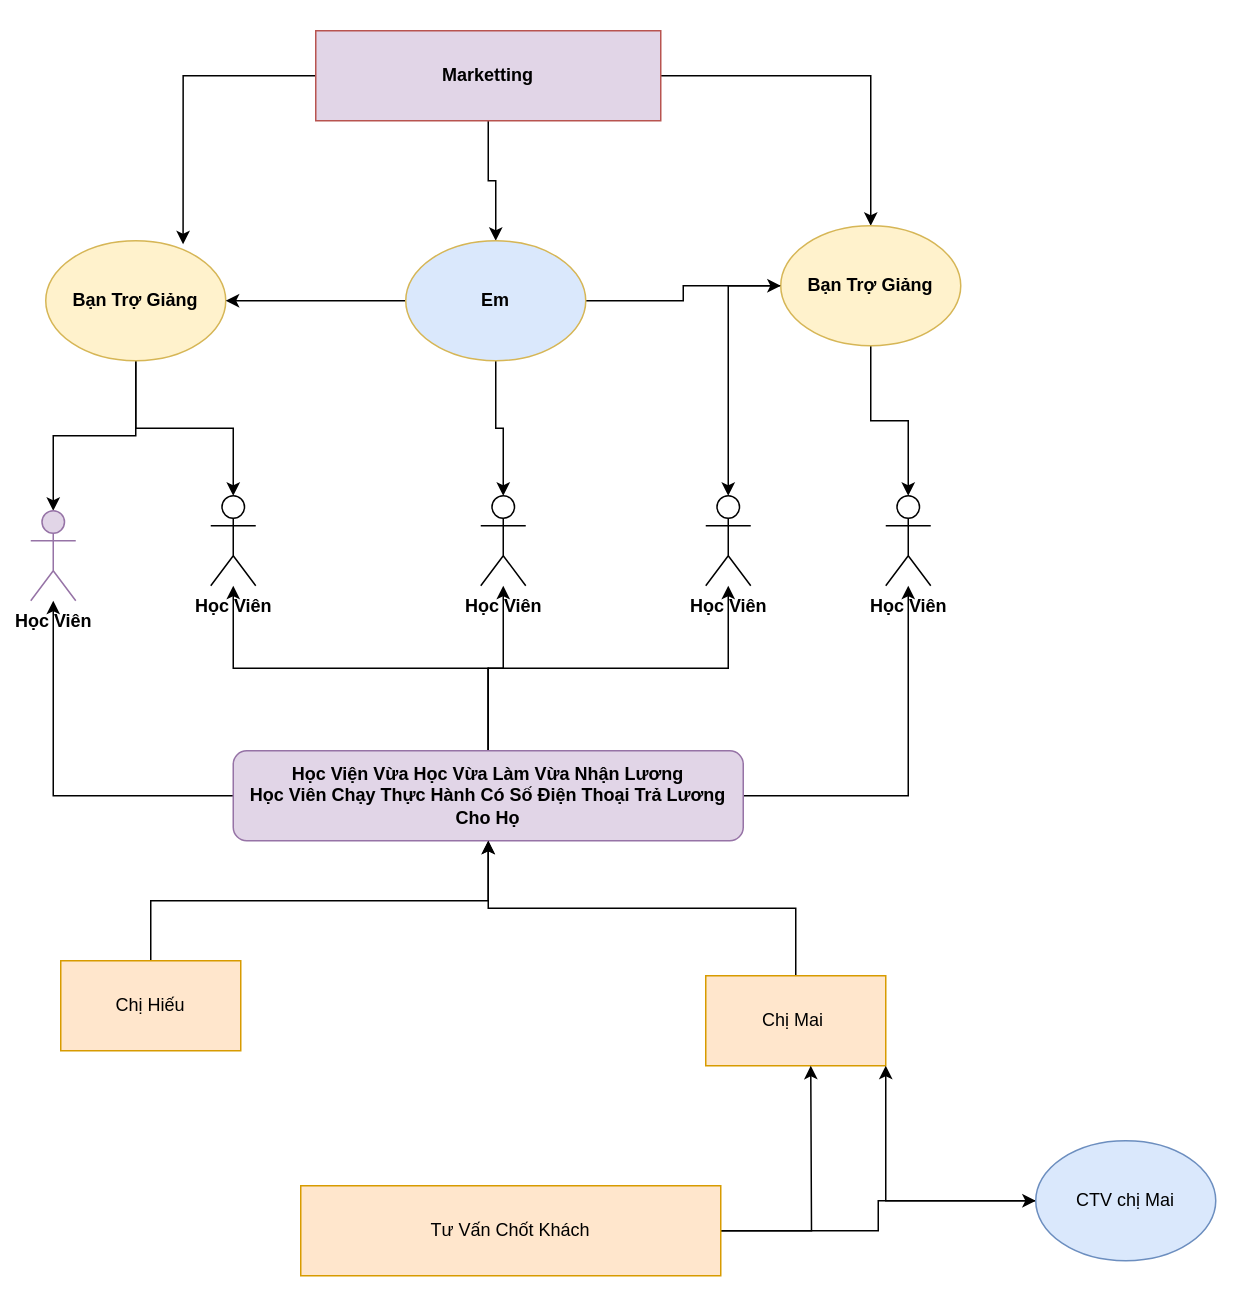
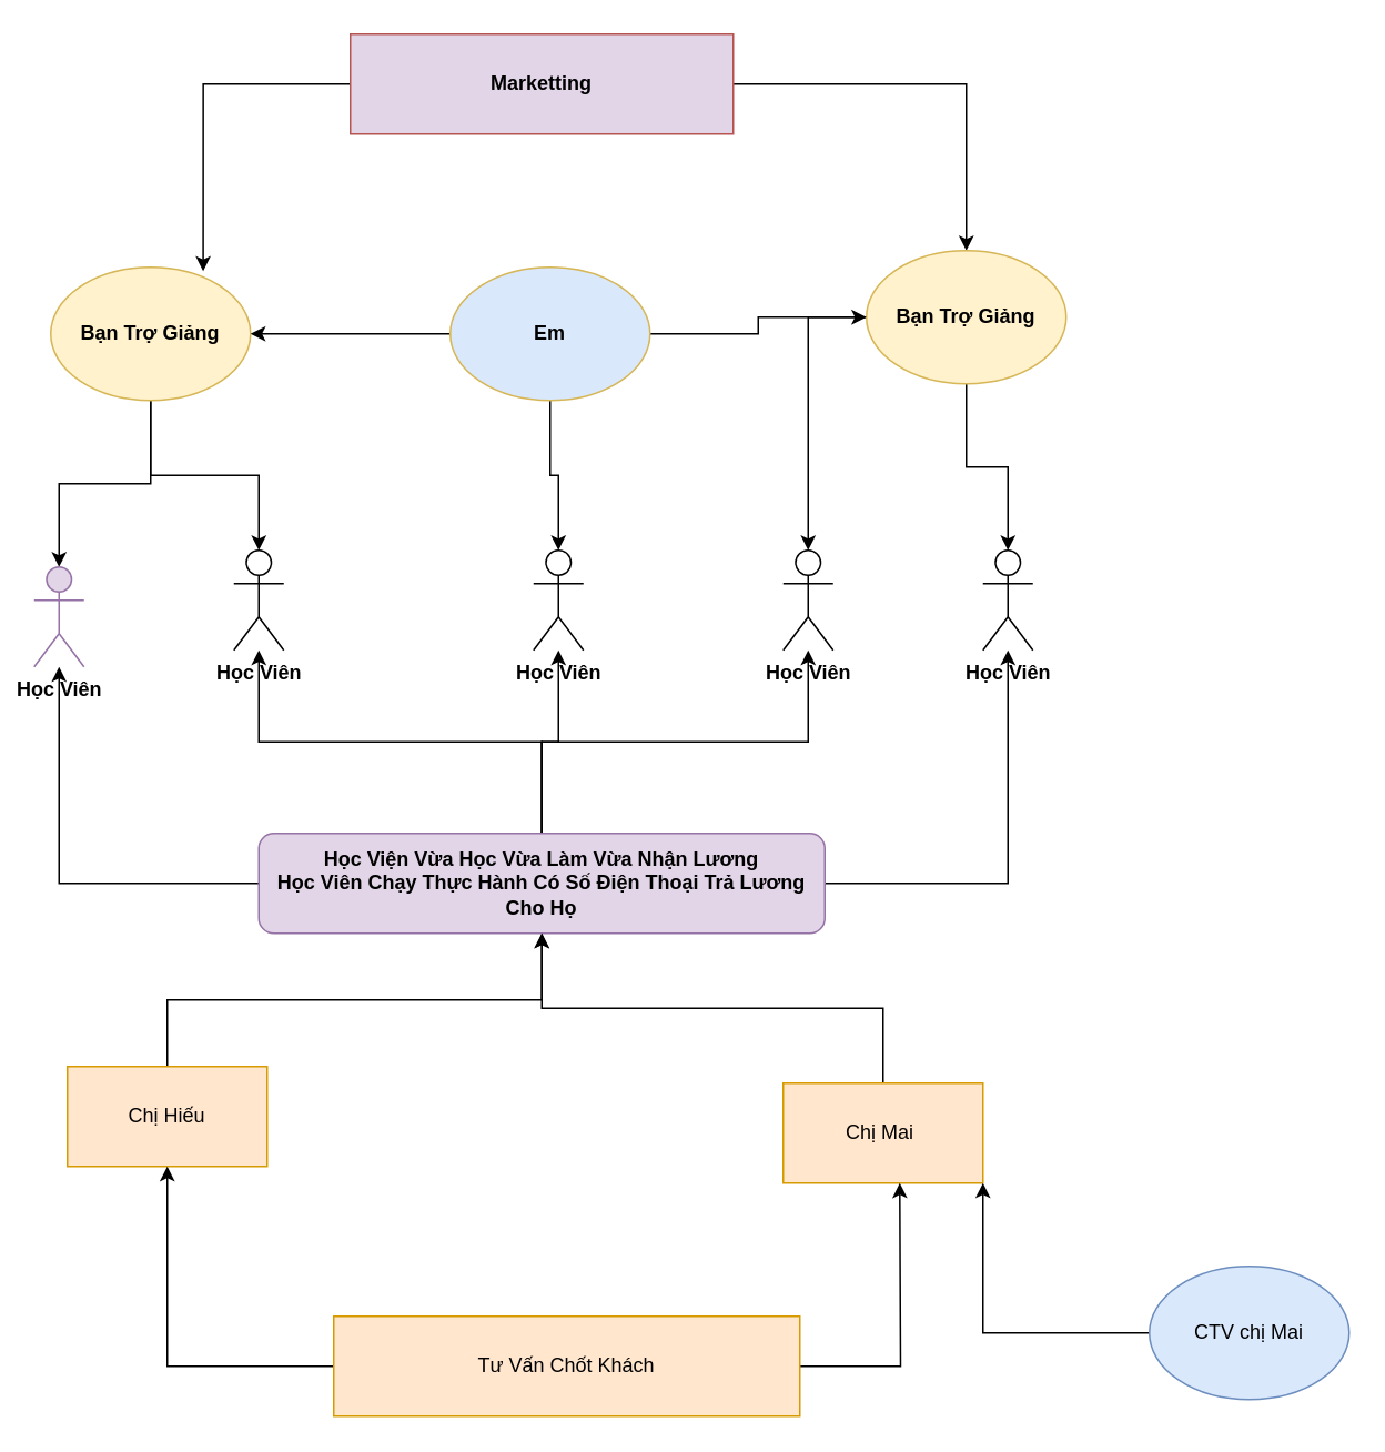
  <mxCell id="0" />
  <mxCell id="1" parent="0" />
  <mxCell id="2" style="edgeStyle=orthogonalEdgeStyle;rounded=0;orthogonalLoop=1;jettySize=auto;html=1;entryX=0.763;entryY=0.03;entryDx=0;entryDy=0;entryPerimeter=0;" edge="1" parent="1" source="5" target="8"><mxGeometry relative="1" as="geometry" /></mxCell>
- <mxCell id="3" style="edgeStyle=orthogonalEdgeStyle;rounded=0;orthogonalLoop=1;jettySize=auto;html=1;" edge="1" parent="1" source="5" target="15"><mxGeometry relative="1" as="geometry" /></mxCell>
  <mxCell id="4" style="edgeStyle=orthogonalEdgeStyle;rounded=0;orthogonalLoop=1;jettySize=auto;html=1;" edge="1" parent="1" source="5" target="11"><mxGeometry relative="1" as="geometry" /></mxCell>
  <mxCell id="5" value="&lt;font style=&quot;vertical-align: inherit;&quot;&gt;&lt;font style=&quot;vertical-align: inherit;&quot;&gt;&lt;b&gt;Marketting&lt;/b&gt;&lt;/font&gt;&lt;/font&gt;" style="rounded=0;whiteSpace=wrap;html=1;fillColor=#e1d5e7;strokeColor=#b85450;" vertex="1" parent="1"><mxGeometry x="210" y="20" width="230" height="60" as="geometry" /></mxCell>
  <mxCell id="6" style="edgeStyle=orthogonalEdgeStyle;rounded=0;orthogonalLoop=1;jettySize=auto;html=1;entryX=0.5;entryY=0;entryDx=0;entryDy=0;entryPerimeter=0;" edge="1" parent="1" source="8" target="20"><mxGeometry relative="1" as="geometry" /></mxCell>
  <mxCell id="7" style="edgeStyle=orthogonalEdgeStyle;rounded=0;orthogonalLoop=1;jettySize=auto;html=1;entryX=0.5;entryY=0;entryDx=0;entryDy=0;entryPerimeter=0;" edge="1" parent="1" source="8" target="17"><mxGeometry relative="1" as="geometry" /></mxCell>
  <mxCell id="8" value="&lt;font style=&quot;vertical-align: inherit;&quot;&gt;&lt;font style=&quot;vertical-align: inherit;&quot;&gt;&lt;font style=&quot;vertical-align: inherit;&quot;&gt;&lt;font style=&quot;vertical-align: inherit;&quot;&gt;&lt;b&gt;Bạn Trợ Giảng&lt;/b&gt;&lt;/font&gt;&lt;/font&gt;&lt;/font&gt;&lt;/font&gt;" style="ellipse;whiteSpace=wrap;html=1;fillColor=#fff2cc;strokeColor=#d6b656;" vertex="1" parent="1"><mxGeometry x="30" y="160" width="120" height="80" as="geometry" /></mxCell>
  <mxCell id="9" style="edgeStyle=orthogonalEdgeStyle;rounded=0;orthogonalLoop=1;jettySize=auto;html=1;entryX=0.5;entryY=0;entryDx=0;entryDy=0;entryPerimeter=0;" edge="1" parent="1" source="11" target="19"><mxGeometry relative="1" as="geometry" /></mxCell>
  <mxCell id="10" style="edgeStyle=orthogonalEdgeStyle;rounded=0;orthogonalLoop=1;jettySize=auto;html=1;entryX=0.5;entryY=0;entryDx=0;entryDy=0;entryPerimeter=0;" edge="1" parent="1" source="11" target="18"><mxGeometry relative="1" as="geometry" /></mxCell>
  <mxCell id="11" value="&lt;font style=&quot;vertical-align: inherit;&quot;&gt;&lt;font style=&quot;vertical-align: inherit;&quot;&gt;&lt;b&gt;Bạn Trợ Giảng&lt;/b&gt;&lt;/font&gt;&lt;/font&gt;" style="ellipse;whiteSpace=wrap;html=1;fillColor=#fff2cc;strokeColor=#d6b656;" vertex="1" parent="1"><mxGeometry x="520" y="150" width="120" height="80" as="geometry" /></mxCell>
  <mxCell id="12" style="edgeStyle=orthogonalEdgeStyle;rounded=0;orthogonalLoop=1;jettySize=auto;html=1;entryX=1;entryY=0.5;entryDx=0;entryDy=0;" edge="1" parent="1" source="15" target="8"><mxGeometry relative="1" as="geometry" /></mxCell>
  <mxCell id="13" style="edgeStyle=orthogonalEdgeStyle;rounded=0;orthogonalLoop=1;jettySize=auto;html=1;entryX=0;entryY=0.5;entryDx=0;entryDy=0;" edge="1" parent="1" source="15" target="11"><mxGeometry relative="1" as="geometry" /></mxCell>
  <mxCell id="14" style="edgeStyle=orthogonalEdgeStyle;rounded=0;orthogonalLoop=1;jettySize=auto;html=1;entryX=0.5;entryY=0;entryDx=0;entryDy=0;entryPerimeter=0;" edge="1" parent="1" source="15" target="16"><mxGeometry relative="1" as="geometry" /></mxCell>
  <mxCell id="15" value="&lt;font style=&quot;vertical-align: inherit;&quot;&gt;&lt;font style=&quot;vertical-align: inherit;&quot;&gt;&lt;b&gt;Em&lt;/b&gt;&lt;/font&gt;&lt;/font&gt;" style="ellipse;whiteSpace=wrap;html=1;fillColor=#dae8fc;strokeColor=#d6b656;" vertex="1" parent="1"><mxGeometry x="270" y="160" width="120" height="80" as="geometry" /></mxCell>
  <mxCell id="16" value="&lt;b&gt;Học Viên&lt;/b&gt;" style="shape=umlActor;verticalLabelPosition=bottom;verticalAlign=top;html=1;outlineConnect=0;" vertex="1" parent="1"><mxGeometry x="320" y="330" width="30" height="60" as="geometry" /></mxCell>
  <mxCell id="17" value="&lt;b&gt;Học Viên&lt;/b&gt;" style="shape=umlActor;verticalLabelPosition=bottom;verticalAlign=top;html=1;outlineConnect=0;" vertex="1" parent="1"><mxGeometry x="140" y="330" width="30" height="60" as="geometry" /></mxCell>
  <mxCell id="18" value="&lt;b&gt;Học Viên&lt;/b&gt;" style="shape=umlActor;verticalLabelPosition=bottom;verticalAlign=top;html=1;outlineConnect=0;" vertex="1" parent="1"><mxGeometry x="470" y="330" width="30" height="60" as="geometry" /></mxCell>
  <mxCell id="19" value="&lt;b&gt;Học Viên&lt;/b&gt;" style="shape=umlActor;verticalLabelPosition=bottom;verticalAlign=top;html=1;outlineConnect=0;" vertex="1" parent="1"><mxGeometry x="590" y="330" width="30" height="60" as="geometry" /></mxCell>
  <mxCell id="20" value="&lt;b&gt;Học Viên&lt;/b&gt;" style="shape=umlActor;verticalLabelPosition=bottom;verticalAlign=top;html=1;outlineConnect=0;fillColor=#e1d5e7;strokeColor=#9673a6;" vertex="1" parent="1"><mxGeometry x="20" y="340" width="30" height="60" as="geometry" /></mxCell>
  <mxCell id="21" style="edgeStyle=orthogonalEdgeStyle;rounded=0;orthogonalLoop=1;jettySize=auto;html=1;" edge="1" parent="1" source="26" target="16"><mxGeometry relative="1" as="geometry" /></mxCell>
  <mxCell id="22" style="edgeStyle=orthogonalEdgeStyle;rounded=0;orthogonalLoop=1;jettySize=auto;html=1;" edge="1" parent="1" source="26" target="17"><mxGeometry relative="1" as="geometry" /></mxCell>
  <mxCell id="23" style="edgeStyle=orthogonalEdgeStyle;rounded=0;orthogonalLoop=1;jettySize=auto;html=1;" edge="1" parent="1" source="26" target="19"><mxGeometry relative="1" as="geometry" /></mxCell>
  <mxCell id="24" style="edgeStyle=orthogonalEdgeStyle;rounded=0;orthogonalLoop=1;jettySize=auto;html=1;" edge="1" parent="1" source="26" target="20"><mxGeometry relative="1" as="geometry" /></mxCell>
  <mxCell id="25" style="edgeStyle=orthogonalEdgeStyle;rounded=0;orthogonalLoop=1;jettySize=auto;html=1;" edge="1" parent="1" source="26" target="18"><mxGeometry relative="1" as="geometry" /></mxCell>
  <mxCell id="26" value="&lt;b&gt;Học Viện Vừa Học Vừa Làm Vừa Nhận Lương&lt;br&gt;Học Viên Chạy Thực Hành Có Số Điện Thoại Trả Lương Cho Họ&lt;br&gt;&lt;/b&gt;" style="rounded=1;whiteSpace=wrap;html=1;fillColor=#e1d5e7;strokeColor=#9673a6;" vertex="1" parent="1"><mxGeometry x="155" y="500" width="340" height="60" as="geometry" /></mxCell>
  <mxCell id="27" style="edgeStyle=orthogonalEdgeStyle;rounded=0;orthogonalLoop=1;jettySize=auto;html=1;" edge="1" parent="1" source="28" target="26"><mxGeometry relative="1" as="geometry" /></mxCell>
  <mxCell id="28" value="Chị Hiếu" style="rounded=0;whiteSpace=wrap;html=1;fillColor=#ffe6cc;strokeColor=#d79b00;" vertex="1" parent="1"><mxGeometry x="40" y="640" width="120" height="60" as="geometry" /></mxCell>
  <mxCell id="29" style="edgeStyle=orthogonalEdgeStyle;rounded=0;orthogonalLoop=1;jettySize=auto;html=1;entryX=0.5;entryY=1;entryDx=0;entryDy=0;" edge="1" parent="1" source="30" target="26"><mxGeometry relative="1" as="geometry" /></mxCell>
  <mxCell id="30" value="Chị Mai&amp;nbsp;" style="rounded=0;whiteSpace=wrap;html=1;fillColor=#ffe6cc;strokeColor=#d79b00;" vertex="1" parent="1"><mxGeometry x="470" y="650" width="120" height="60" as="geometry" /></mxCell>
- <mxCell id="31" style="edgeStyle=orthogonalEdgeStyle;rounded=0;orthogonalLoop=1;jettySize=auto;html=1;" edge="1" parent="1" source="33" target="35"><mxGeometry relative="1" as="geometry" /></mxCell>
+ <mxCell id="31" style="edgeStyle=orthogonalEdgeStyle;rounded=0;orthogonalLoop=1;jettySize=auto;html=1;" edge="1" parent="1" source="33" target="28"><mxGeometry relative="1" as="geometry" /></mxCell>
  <mxCell id="32" style="edgeStyle=orthogonalEdgeStyle;rounded=0;orthogonalLoop=1;jettySize=auto;html=1;" edge="1" parent="1" source="33"><mxGeometry relative="1" as="geometry"><mxPoint x="540" y="710" as="targetPoint" /></mxGeometry></mxCell>
  <mxCell id="33" value="Tư Vấn Chốt Khách" style="rounded=0;whiteSpace=wrap;html=1;fillColor=#ffe6cc;strokeColor=#d79b00;" vertex="1" parent="1"><mxGeometry x="200" y="790" width="280" height="60" as="geometry" /></mxCell>
  <mxCell id="34" style="edgeStyle=orthogonalEdgeStyle;rounded=0;orthogonalLoop=1;jettySize=auto;html=1;entryX=1;entryY=1;entryDx=0;entryDy=0;" edge="1" parent="1" source="35" target="30"><mxGeometry relative="1" as="geometry" /></mxCell>
  <mxCell id="35" value="CTV chị Mai" style="ellipse;whiteSpace=wrap;html=1;fillColor=#dae8fc;strokeColor=#6c8ebf;" vertex="1" parent="1"><mxGeometry x="690" y="760" width="120" height="80" as="geometry" /></mxCell>
